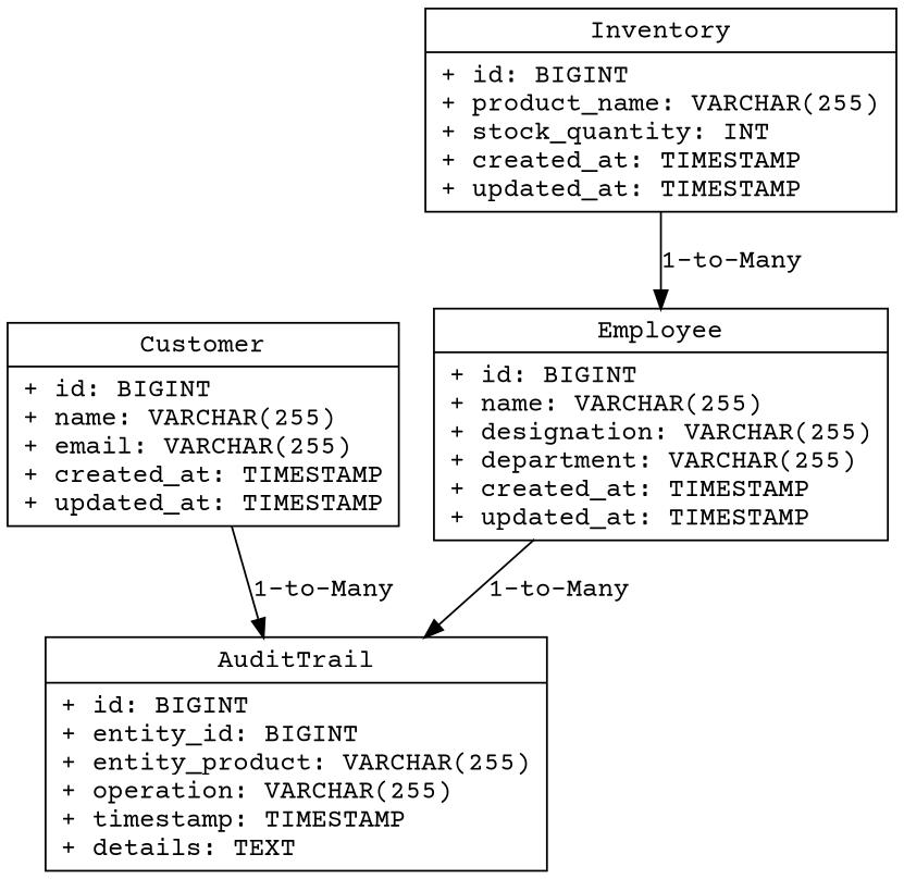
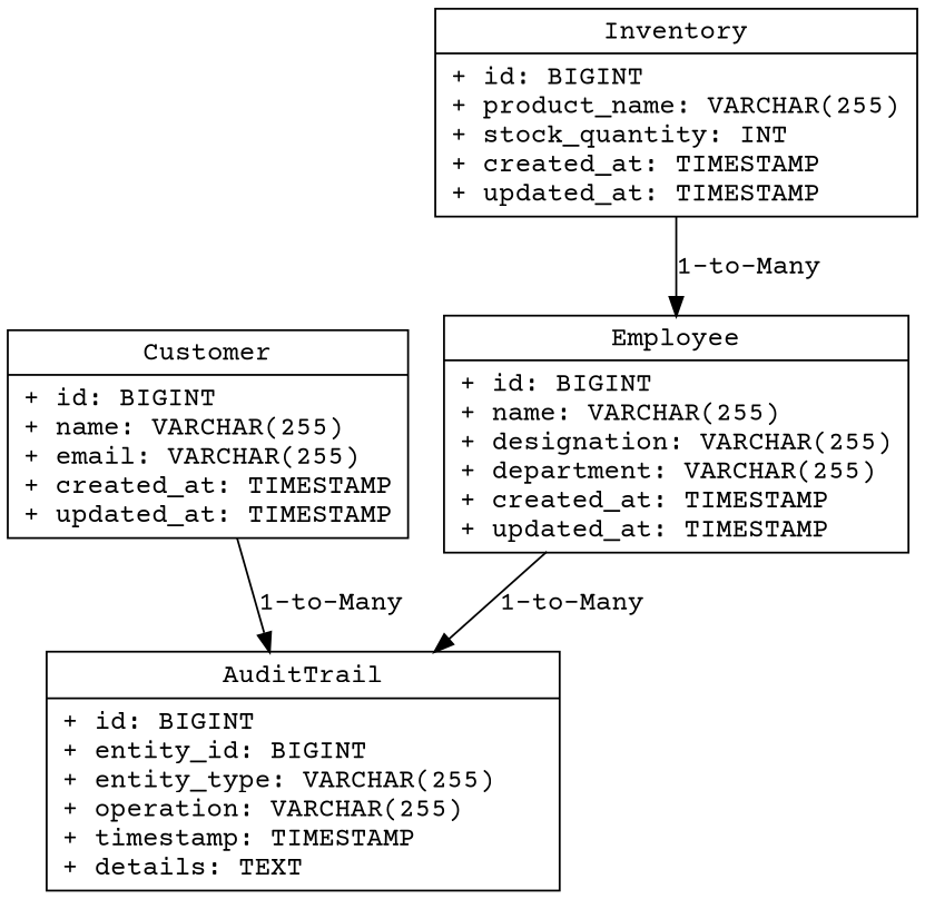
  digraph {
    fontname="Courier Prime"
    rankdir=TB
    node [fontname="Courier Prime" shape=record]
    edge [fontname="Courier Prime"]
    n1 [label="{Customer|+ id: BIGINT\l+ name: VARCHAR(255)\l+ email: VARCHAR(255)\l+ created_at: TIMESTAMP\l+ updated_at: TIMESTAMP\l}"]
-   n2 [label="{AuditTrail|+ id: BIGINT\l+ entity_id: BIGINT\l+ entity_product: VARCHAR(255)\l+ operation: VARCHAR(255)\l+ timestamp: TIMESTAMP\l+ details: TEXT\l}"]
+   n2 [label="{AuditTrail|+ id: BIGINT\l+ entity_id: BIGINT\l+ entity_type: VARCHAR(255)\l+ operation: VARCHAR(255)\l+ timestamp: TIMESTAMP\l+ details: TEXT\l}"]
    n3 [label="{Employee|+ id: BIGINT\l+ name: VARCHAR(255)\l+ designation: VARCHAR(255)\l+ department: VARCHAR(255)\l+ created_at: TIMESTAMP\l+ updated_at: TIMESTAMP\l}"]
    n4 [label="{Inventory|+ id: BIGINT\l+ product_name: VARCHAR(255)\l+ stock_quantity: INT\l+ created_at: TIMESTAMP\l+ updated_at: TIMESTAMP\l}"]
    n1 -> n2 [label="1-to-Many"]
    n3 -> n2 [label="1-to-Many"]
    n4 -> n3 [label="1-to-Many"]
  }
